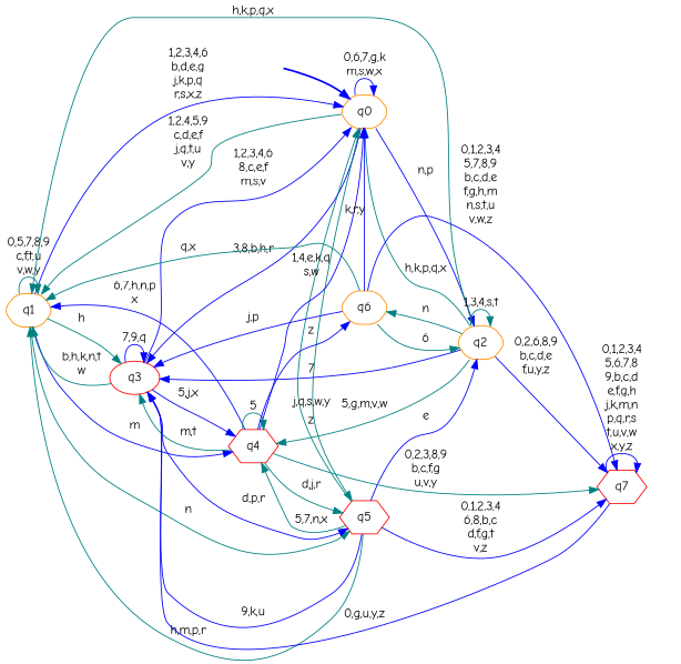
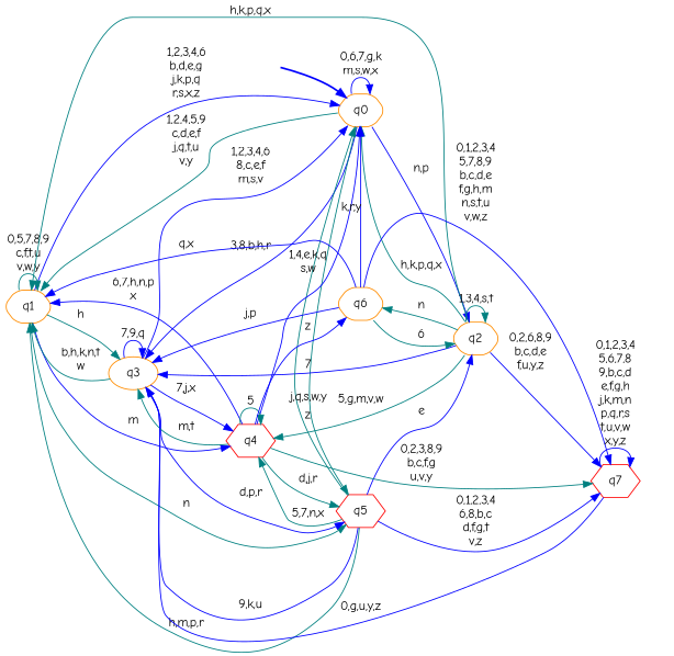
  digraph {
    fontname="Comic Neue"
    rankdir=LR
    node [fontname="Comic Neue" shape=hexagon style="rounded,filled" color=darkorange fillcolor=white]
    edge [color=blue fontname="Comic Neue"]
    __start0 [height=0 shape=none style=invis width=0 color="" fillcolor=""]
    n2 [label=q0]
    n3 [label=q1]
    n4 [label=q2]
-   n5 [color=red label=q3 shape=ellipse]
+   n5 [label=q3 shape=ellipse]
    n6 [color=red label=q5 style=filled]
    n7 [color=red label=q4 style=filled]
    n8 [label=q6]
    n9 [color=red label=q7 style=filled]
    subgraph cluster_1 {
      nodesep=0.15
      ranksep=0.15
      style=invis
      __start0
      n2
    }
    __start0 -> n2 [penwidth=2]
    n2 -> n2 [label="0,6,7,g,k\nm,s,w,x"]
    n2 -> n3 [color=teal label="1,2,4,5,9\nc,d,e,f\nj,q,t,u\nv,y"]
    n2 -> n4 [label="n,p"]
    n2 -> n5 [label="3,8,b,h,r"]
    n2 -> n6 [color=teal label=z]
    n3 -> n2 [label="1,2,3,4,6\nb,d,e,g\nj,k,p,q\nr,s,x,z"]
    n3 -> n3 [color=teal label="0,5,7,8,9\nc,f,t,u\nv,w,y"]
    n3 -> n5 [color=teal label=h]
    n3 -> n6 [color=teal label=n]
    n3 -> n7 [label=m]
    n4 -> n2 [color=teal label="h,k,p,q,x"]
    n4 -> n3 [color=teal label="h,k,p,q,x"]
    n4 -> n4 [color=teal label="1,3,4,s,t"]
    n4 -> n5 [label=7]
    n4 -> n7 [color=teal label="5,g,m,v,w"]
    n4 -> n8 [color=teal label=n]
    n4 -> n9 [label="0,2,6,8,9\nb,c,d,e\nf,u,y,z"]
    n5 -> n2 [label="1,2,3,4,6\n8,c,e,f\nm,s,v"]
    n5 -> n3 [color=teal label="b,h,k,n,t\nw"]
    n5 -> n5 [label="7,9,q"]
    n5 -> n6 [label="d,p,r"]
-   n5 -> n7 [label="5,j,x"]
+   n5 -> n7 [label="7,j,x"]
    n6 -> n2 [color=teal label="j,q,s,w,y"]
    n6 -> n3 [color=teal label="h,m,p,r"]
    n6 -> n4 [label=e]
    n6 -> n5 [label="9,k,u"]
    n6 -> n7 [color=teal label="5,7,n,x"]
    n6 -> n9 [label="0,1,2,3,4\n6,8,b,c\nd,f,g,t\nv,z"]
    n7 -> n2 [label="1,4,e,k,q\ns,w"]
    n7 -> n3 [label="6,7,h,n,p\nx"]
    n7 -> n5 [color=teal label="m,t"]
    n7 -> n6 [color=teal label="d,j,r"]
    n7 -> n7 [color=teal label=5]
    n7 -> n8 [label=z]
    n7 -> n9 [color=teal label="0,2,3,8,9\nb,c,f,g\nu,v,y"]
    n8 -> n2 [label="k,r,y"]
-   n8 -> n3 [color=teal label="q,x"]
+   n8 -> n3 [label="q,x"]
    n8 -> n4 [color=teal label=6]
    n8 -> n5 [label="j,p"]
    n8 -> n9 [label="0,1,2,3,4\n5,7,8,9\nb,c,d,e\nf,g,h,m\nn,s,t,u\nv,w,z"]
    n9 -> n5 [label="0,g,u,y,z"]
    n9 -> n9 [label="0,1,2,3,4\n5,6,7,8\n9,b,c,d\ne,f,g,h\nj,k,m,n\np,q,r,s\nt,u,v,w\nx,y,z"]
  }
